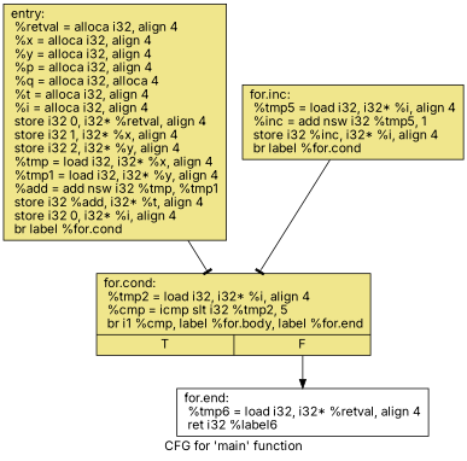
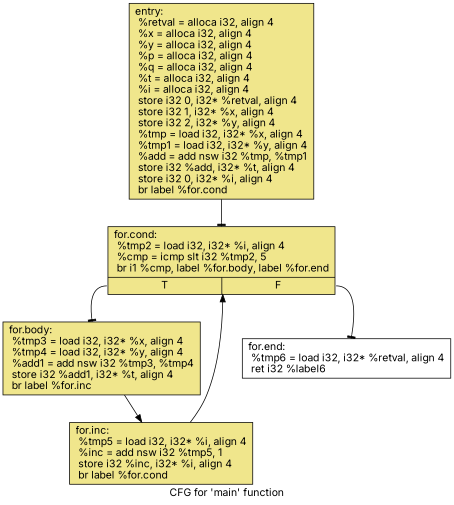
  digraph {
    fontname=Inter
    label="CFG for 'main' function"
    node [fillcolor=khaki fontname=Inter shape=record style=filled]
    edge [arrowhead=tee fontname=Inter]
-   n1 [label="{entry:\l  %retval = alloca i32, align 4\l  %x = alloca i32, align 4\l  %y = alloca i32, align 4\l  %p = alloca i32, align 4\l  %q = alloca i32, alloca 4\l  %t = alloca i32, align 4\l  %i = alloca i32, align 4\l  store i32 0, i32* %retval, align 4\l  store i32 1, i32* %x, align 4\l  store i32 2, i32* %y, align 4\l  %tmp = load i32, i32* %x, align 4\l  %tmp1 = load i32, i32* %y, align 4\l  %add = add nsw i32 %tmp, %tmp1\l  store i32 %add, i32* %t, align 4\l  store i32 0, i32* %i, align 4\l  br label %for.cond\l}"]
+   n1 [label="{entry:\l  %retval = alloca i32, align 4\l  %x = alloca i32, align 4\l  %y = alloca i32, align 4\l  %p = alloca i32, align 4\l  %q = alloca i32, align 4\l  %t = alloca i32, align 4\l  %i = alloca i32, align 4\l  store i32 0, i32* %retval, align 4\l  store i32 1, i32* %x, align 4\l  store i32 2, i32* %y, align 4\l  %tmp = load i32, i32* %x, align 4\l  %tmp1 = load i32, i32* %y, align 4\l  %add = add nsw i32 %tmp, %tmp1\l  store i32 %add, i32* %t, align 4\l  store i32 0, i32* %i, align 4\l  br label %for.cond\l}"]
    n2 [label="{for.cond:                                         \l  %tmp2 = load i32, i32* %i, align 4\l  %cmp = icmp slt i32 %tmp2, 5\l  br i1 %cmp, label %for.body, label %for.end\l|{<s0>T|<s1>F}}"]
+   n3 [label="{for.body:                                         \l  %tmp3 = load i32, i32* %x, align 4\l  %tmp4 = load i32, i32* %y, align 4\l  %add1 = add nsw i32 %tmp3, %tmp4\l  store i32 %add1, i32* %t, align 4\l  br label %for.inc\l}"]
    n4 [fillcolor=white label="{for.end:                                          \l  %tmp6 = load i32, i32* %retval, align 4\l  ret i32 %label6\l}"]
    n5 [label="{for.inc:                                          \l  %tmp5 = load i32, i32* %i, align 4\l  %inc = add nsw i32 %tmp5, 1\l  store i32 %inc, i32* %i, align 4\l  br label %for.cond\l}"]
    n1 -> n2
-   n2 -> n4 [arrowhead=normal tailport=s1]
-   n5 -> n2
+   n2 -> n3 [tailport=s0]
+   n2 -> n4 [tailport=s1]
+   n3 -> n5 [arrowhead=normal]
+   n5 -> n2 [arrowhead=normal]
  }
